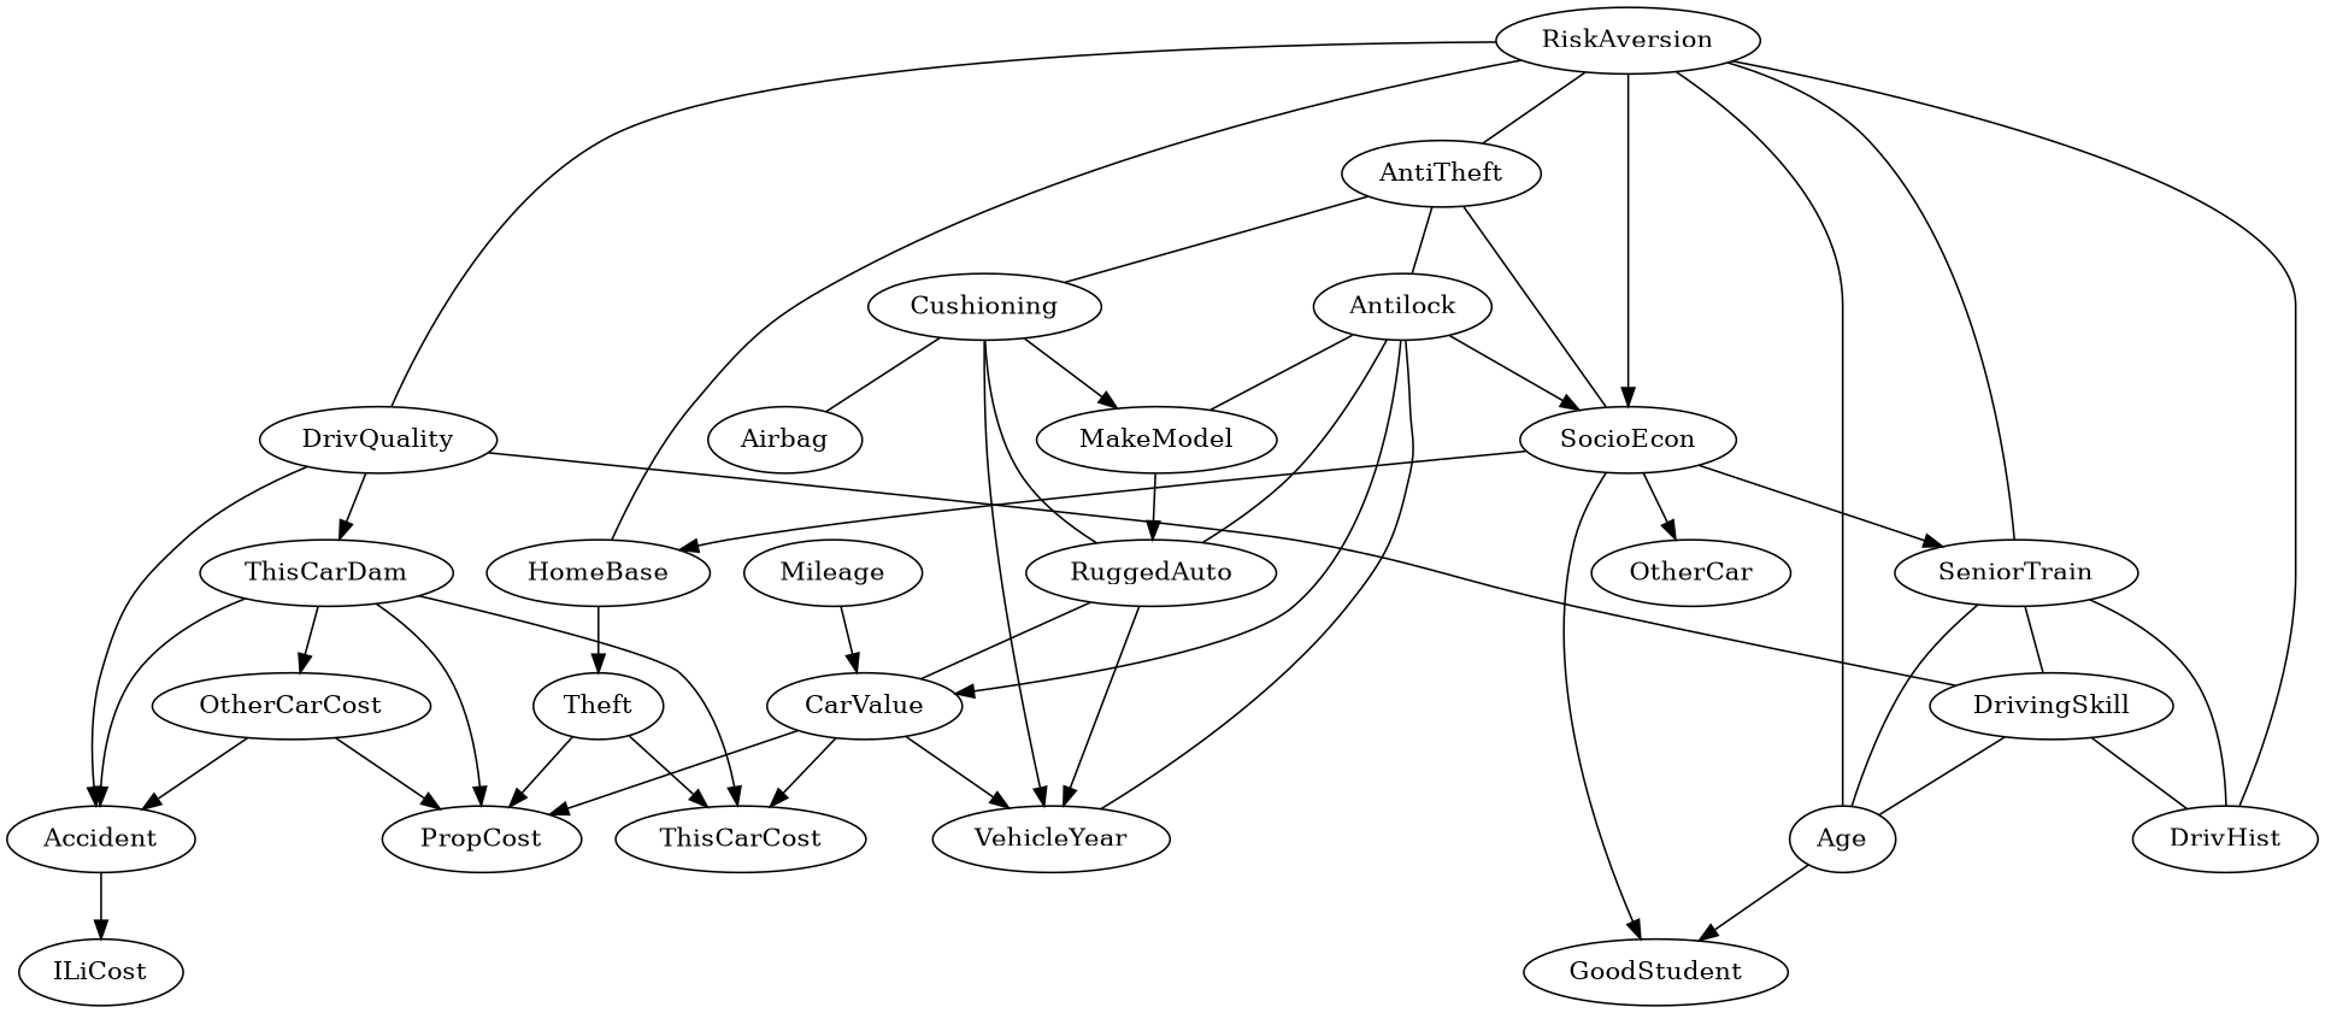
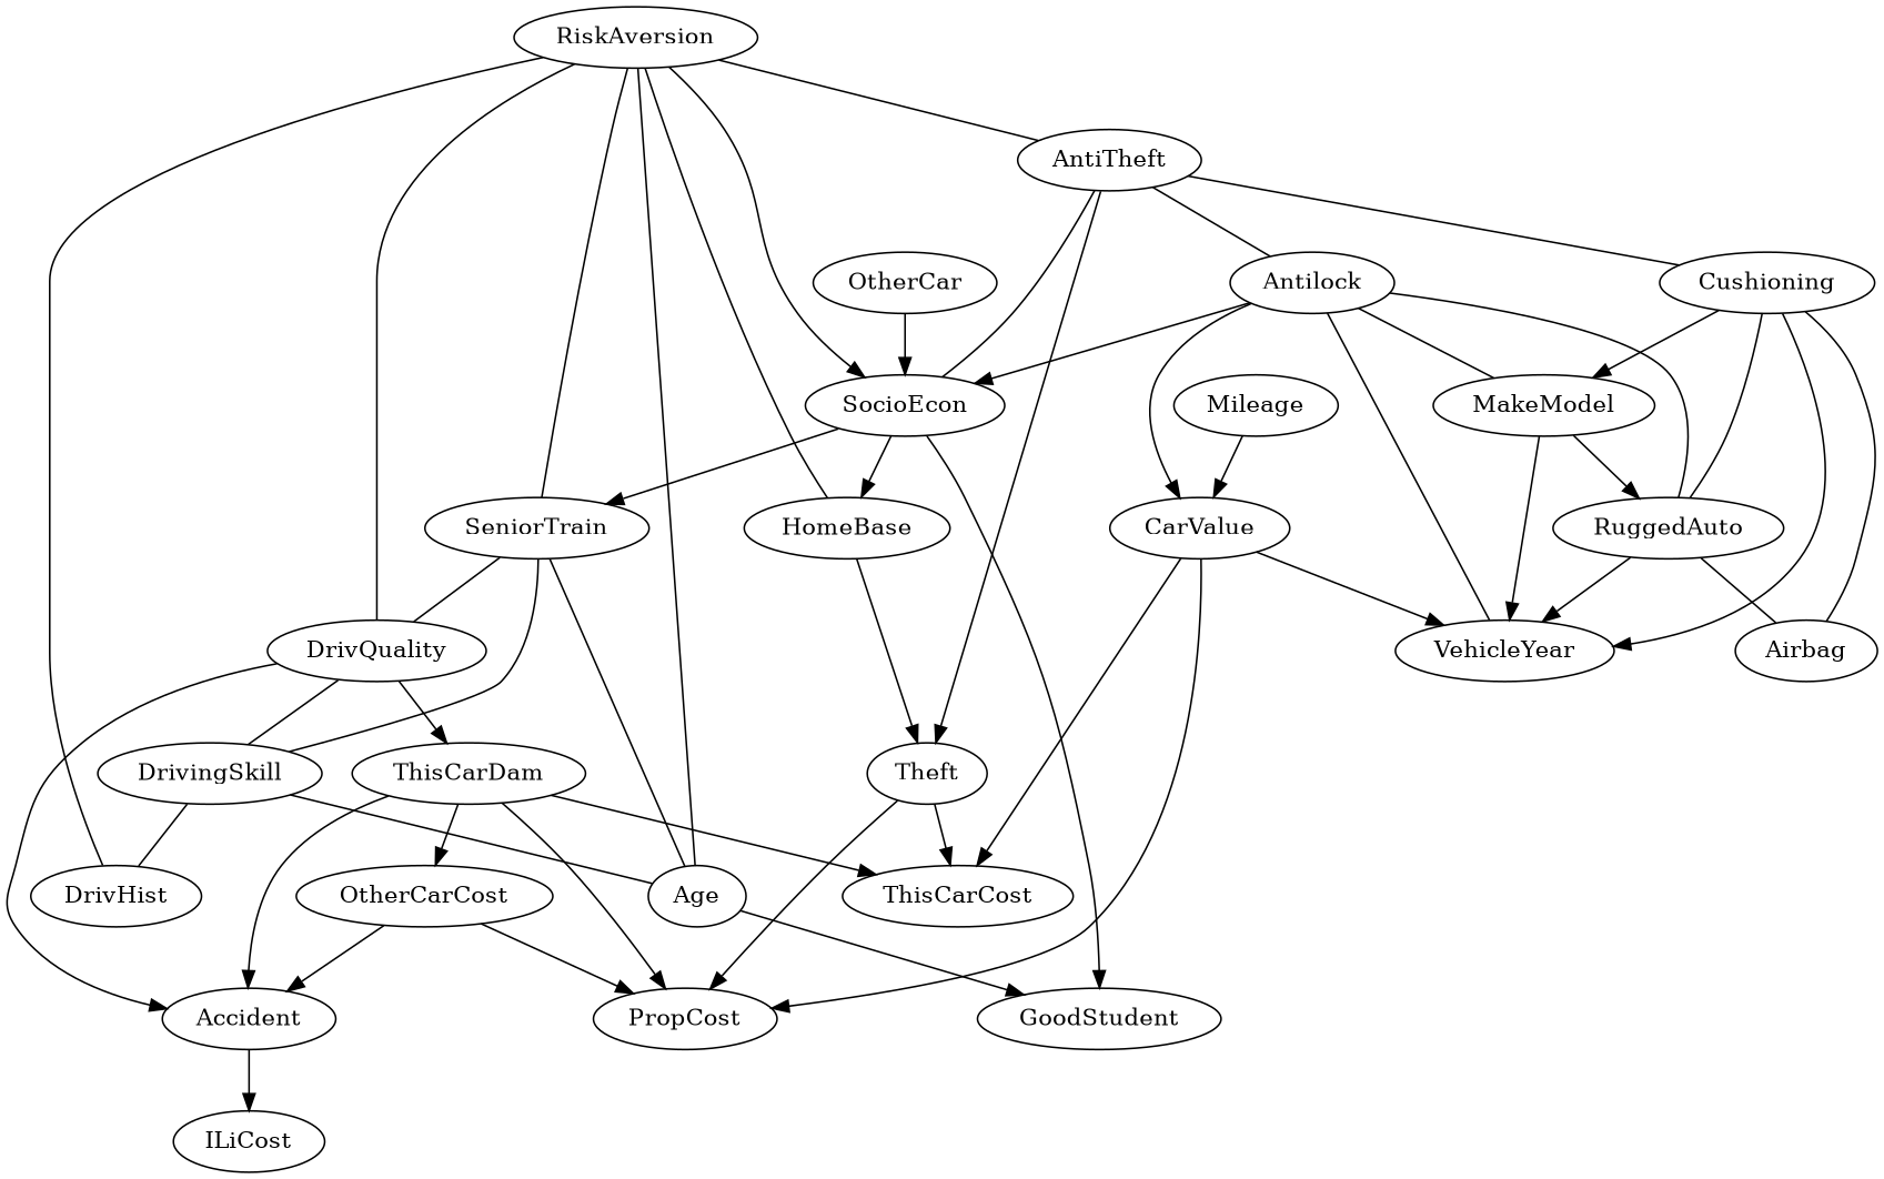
  digraph {
    DrivQuality
    Accident
    ThisCarDam
    DrivingSkill
    ILiCost
    ThisCarCost
    PropCost
    OtherCarCost
    Age
    DrivHist
    Mileage
    CarValue
    VehicleYear
    SocioEcon
    HomeBase
    GoodStudent
    SeniorTrain
    OtherCar
    MakeModel
    RuggedAuto
    Theft
    Airbag
    Antilock
    Cushioning
    RiskAversion
    AntiTheft
    DrivQuality -> Accident
    DrivQuality -> ThisCarDam
    DrivQuality -> DrivingSkill [dir=none]
    Accident -> ILiCost
    ThisCarDam -> Accident
    ThisCarDam -> ThisCarCost
    ThisCarDam -> PropCost
    ThisCarDam -> OtherCarCost
    DrivingSkill -> Age [dir=none]
    DrivingSkill -> DrivHist [dir=none]
    OtherCarCost -> Accident
    OtherCarCost -> PropCost
    Age -> GoodStudent
    Mileage -> CarValue
    CarValue -> ThisCarCost
    CarValue -> PropCost
    CarValue -> VehicleYear
    SocioEcon -> HomeBase
    SocioEcon -> GoodStudent
    SocioEcon -> SeniorTrain
-   SocioEcon -> OtherCar
+   OtherCar -> SocioEcon
    HomeBase -> Theft
-   SeniorTrain -> DrivHist [dir=none]
+   SeniorTrain -> DrivQuality [dir=none]
    SeniorTrain -> DrivingSkill [dir=none]
    SeniorTrain -> Age [dir=none]
+   MakeModel -> VehicleYear
    MakeModel -> RuggedAuto
    RuggedAuto -> VehicleYear
-   RuggedAuto -> CarValue [dir=none]
+   RuggedAuto -> Airbag [dir=none]
    Theft -> ThisCarCost
    Theft -> PropCost
    Antilock -> CarValue
    Antilock -> VehicleYear [dir=none]
    Antilock -> SocioEcon
    Antilock -> MakeModel [dir=none]
    Antilock -> RuggedAuto [dir=none]
    Cushioning -> VehicleYear
    Cushioning -> MakeModel
    Cushioning -> RuggedAuto [dir=none]
    Cushioning -> Airbag [dir=none]
    RiskAversion -> DrivQuality [dir=none]
    RiskAversion -> Age [dir=none]
    RiskAversion -> DrivHist [dir=none]
    RiskAversion -> SocioEcon
    RiskAversion -> HomeBase [dir=none]
    RiskAversion -> SeniorTrain [dir=none]
    RiskAversion -> AntiTheft [dir=none]
    AntiTheft -> SocioEcon [dir=none]
+   AntiTheft -> Theft
    AntiTheft -> Antilock [dir=none]
    AntiTheft -> Cushioning [dir=none]
  }
